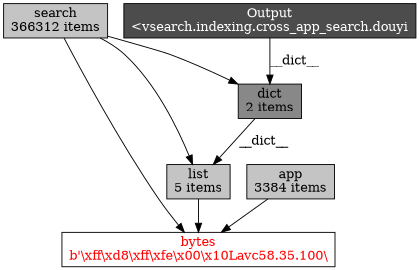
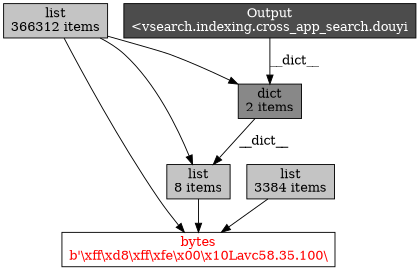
  digraph {
    node [fillcolor="0,0,0.766667" shape=box style=filled]
    n1 [fillcolor="0,0,1" fontcolor=red label="bytes\nb'\\xff\\xd8\\xff\\xfe\\x00\\x10Lavc58.35.100\\"]
-   n2 [label="list\n5 items"]
-   n3 [label="search\n366312 items"]
+   n2 [label="list\n8 items"]
+   n3 [label="list\n366312 items"]
    n4 [fillcolor="0,0,0.533333" label="dict\n2 items"]
-   n5 [label="app\n3384 items"]
+   n5 [label="list\n3384 items"]
    n6 [fillcolor="0,0,0.3" fontcolor=white label="Output\n<vsearch.indexing.cross_app_search.douyi"]
    n2 -> n1
    n3 -> n1
    n3 -> n2
    n3 -> n4
    n4 -> n2 [label=__dict__ weight=2]
    n5 -> n1
    n6 -> n4 [label=__dict__ weight=10]
  }
